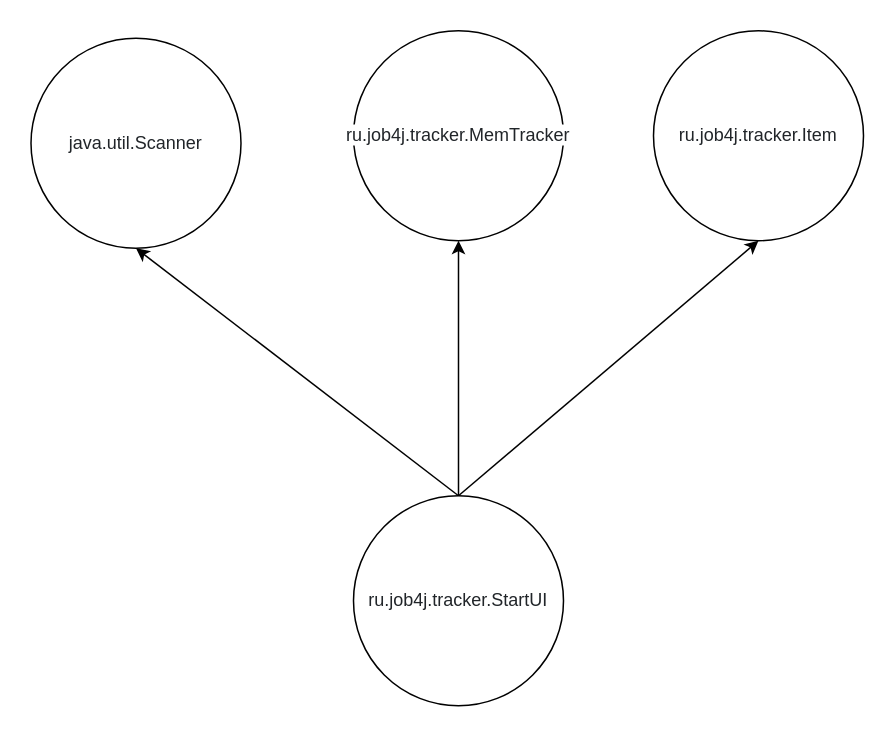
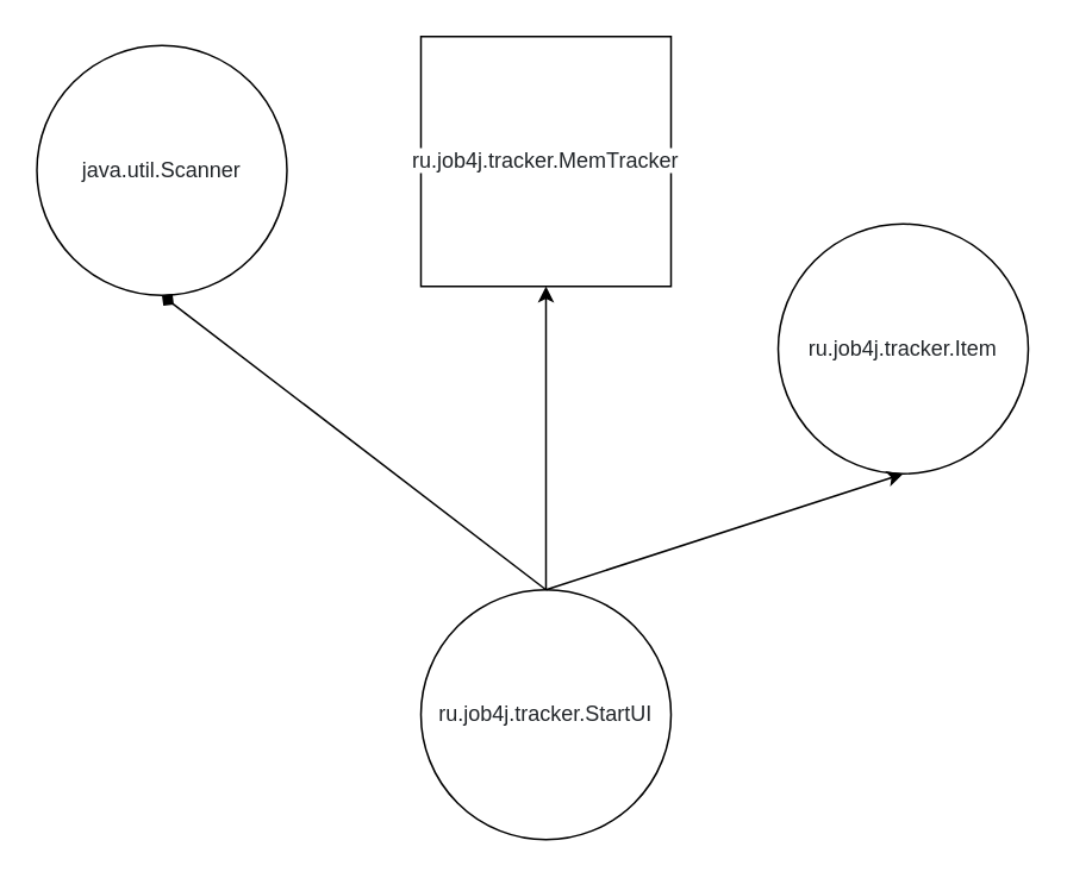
  <mxCell id="0" />
  <mxCell id="1" parent="0" />
  <mxCell id="2" value="&lt;span style=&quot;color: rgb(33 , 37 , 41) ; font-family: &amp;#34;arial&amp;#34; , &amp;#34;helvetica neue&amp;#34; , sans-serif ; text-align: left ; background-color: rgb(255 , 255 , 255)&quot;&gt;&lt;font style=&quot;font-size: 12px&quot;&gt;java.util.Scanner&lt;/font&gt;&lt;/span&gt;" style="ellipse;whiteSpace=wrap;html=1;" parent="1" vertex="1"><mxGeometry x="20" y="25" width="140" height="140" as="geometry" /></mxCell>
  <mxCell id="3" value="&lt;span style=&quot;color: rgb(33 , 37 , 41) ; font-family: &amp;#34;arial&amp;#34; , &amp;#34;helvetica neue&amp;#34; , sans-serif ; text-align: left ; background-color: rgb(255 , 255 , 255)&quot;&gt;&lt;font style=&quot;font-size: 12px&quot;&gt;ru.job4j.tracker.StartUI&lt;/font&gt;&lt;/span&gt;" style="ellipse;whiteSpace=wrap;html=1;" vertex="1" parent="1"><mxGeometry x="235" y="330" width="140" height="140" as="geometry" /></mxCell>
- <mxCell id="4" value="&lt;span style=&quot;color: rgb(33 , 37 , 41) ; font-family: &amp;#34;arial&amp;#34; , &amp;#34;helvetica neue&amp;#34; , sans-serif ; text-align: left ; background-color: rgb(255 , 255 , 255)&quot;&gt;&lt;font style=&quot;font-size: 12px&quot;&gt;ru.job4j.tracker.MemTracker&lt;/font&gt;&lt;/span&gt;" style="ellipse;whiteSpace=wrap;html=1;" vertex="1" parent="1"><mxGeometry x="235" y="20" width="140" height="140" as="geometry" /></mxCell>
- <mxCell id="5" value="&lt;span style=&quot;color: rgb(33 , 37 , 41) ; font-family: &amp;#34;arial&amp;#34; , &amp;#34;helvetica neue&amp;#34; , sans-serif ; text-align: left ; background-color: rgb(255 , 255 , 255)&quot;&gt;&lt;font style=&quot;font-size: 12px&quot;&gt;ru.job4j.tracker.Item&lt;/font&gt;&lt;/span&gt;" style="ellipse;whiteSpace=wrap;html=1;" vertex="1" parent="1"><mxGeometry x="435" y="20" width="140" height="140" as="geometry" /></mxCell>
- <mxCell id="6" value="" style="endArrow=classic;html=1;rounded=0;fontSize=12;exitX=0.5;exitY=0;exitDx=0;exitDy=0;entryX=0.5;entryY=1;entryDx=0;entryDy=0;" edge="1" parent="1" source="3" target="2"><mxGeometry width="50" height="50" relative="1" as="geometry"><mxPoint x="245" y="280" as="sourcePoint" /><mxPoint x="295" y="230" as="targetPoint" /></mxGeometry></mxCell>
+ <mxCell id="4" value="&lt;span style=&quot;color: rgb(33 , 37 , 41) ; font-family: &amp;#34;arial&amp;#34; , &amp;#34;helvetica neue&amp;#34; , sans-serif ; text-align: left ; background-color: rgb(255 , 255 , 255)&quot;&gt;&lt;font style=&quot;font-size: 12px&quot;&gt;ru.job4j.tracker.MemTracker&lt;/font&gt;&lt;/span&gt;" style="whiteSpace=wrap;html=1;rounded=0;" vertex="1" parent="1"><mxGeometry x="235" y="20" width="140" height="140" as="geometry" /></mxCell>
+ <mxCell id="5" value="&lt;span style=&quot;color: rgb(33 , 37 , 41) ; font-family: &amp;#34;arial&amp;#34; , &amp;#34;helvetica neue&amp;#34; , sans-serif ; text-align: left ; background-color: rgb(255 , 255 , 255)&quot;&gt;&lt;font style=&quot;font-size: 12px&quot;&gt;ru.job4j.tracker.Item&lt;/font&gt;&lt;/span&gt;" style="ellipse;whiteSpace=wrap;html=1;" vertex="1" parent="1"><mxGeometry x="435" y="125" width="140" height="140" as="geometry" /></mxCell>
+ <mxCell id="6" value="" style="endArrow=diamond;html=1;rounded=0;fontSize=12;exitX=0.5;exitY=0;exitDx=0;exitDy=0;entryX=0.5;entryY=1;entryDx=0;entryDy=0;" edge="1" parent="1" source="3" target="2"><mxGeometry width="50" height="50" relative="1" as="geometry"><mxPoint x="245" y="280" as="sourcePoint" /><mxPoint x="295" y="230" as="targetPoint" /></mxGeometry></mxCell>
  <mxCell id="7" value="" style="endArrow=classic;html=1;rounded=0;fontSize=12;entryX=0.5;entryY=1;entryDx=0;entryDy=0;" edge="1" parent="1" target="4"><mxGeometry width="50" height="50" relative="1" as="geometry"><mxPoint x="305" y="330" as="sourcePoint" /><mxPoint x="295" y="230" as="targetPoint" /></mxGeometry></mxCell>
  <mxCell id="8" value="" style="endArrow=classic;html=1;rounded=0;fontSize=12;entryX=0.5;entryY=1;entryDx=0;entryDy=0;exitX=0.5;exitY=0;exitDx=0;exitDy=0;" edge="1" parent="1" source="3" target="5"><mxGeometry width="50" height="50" relative="1" as="geometry"><mxPoint x="245" y="280" as="sourcePoint" /><mxPoint x="505" y="170" as="targetPoint" /></mxGeometry></mxCell>
